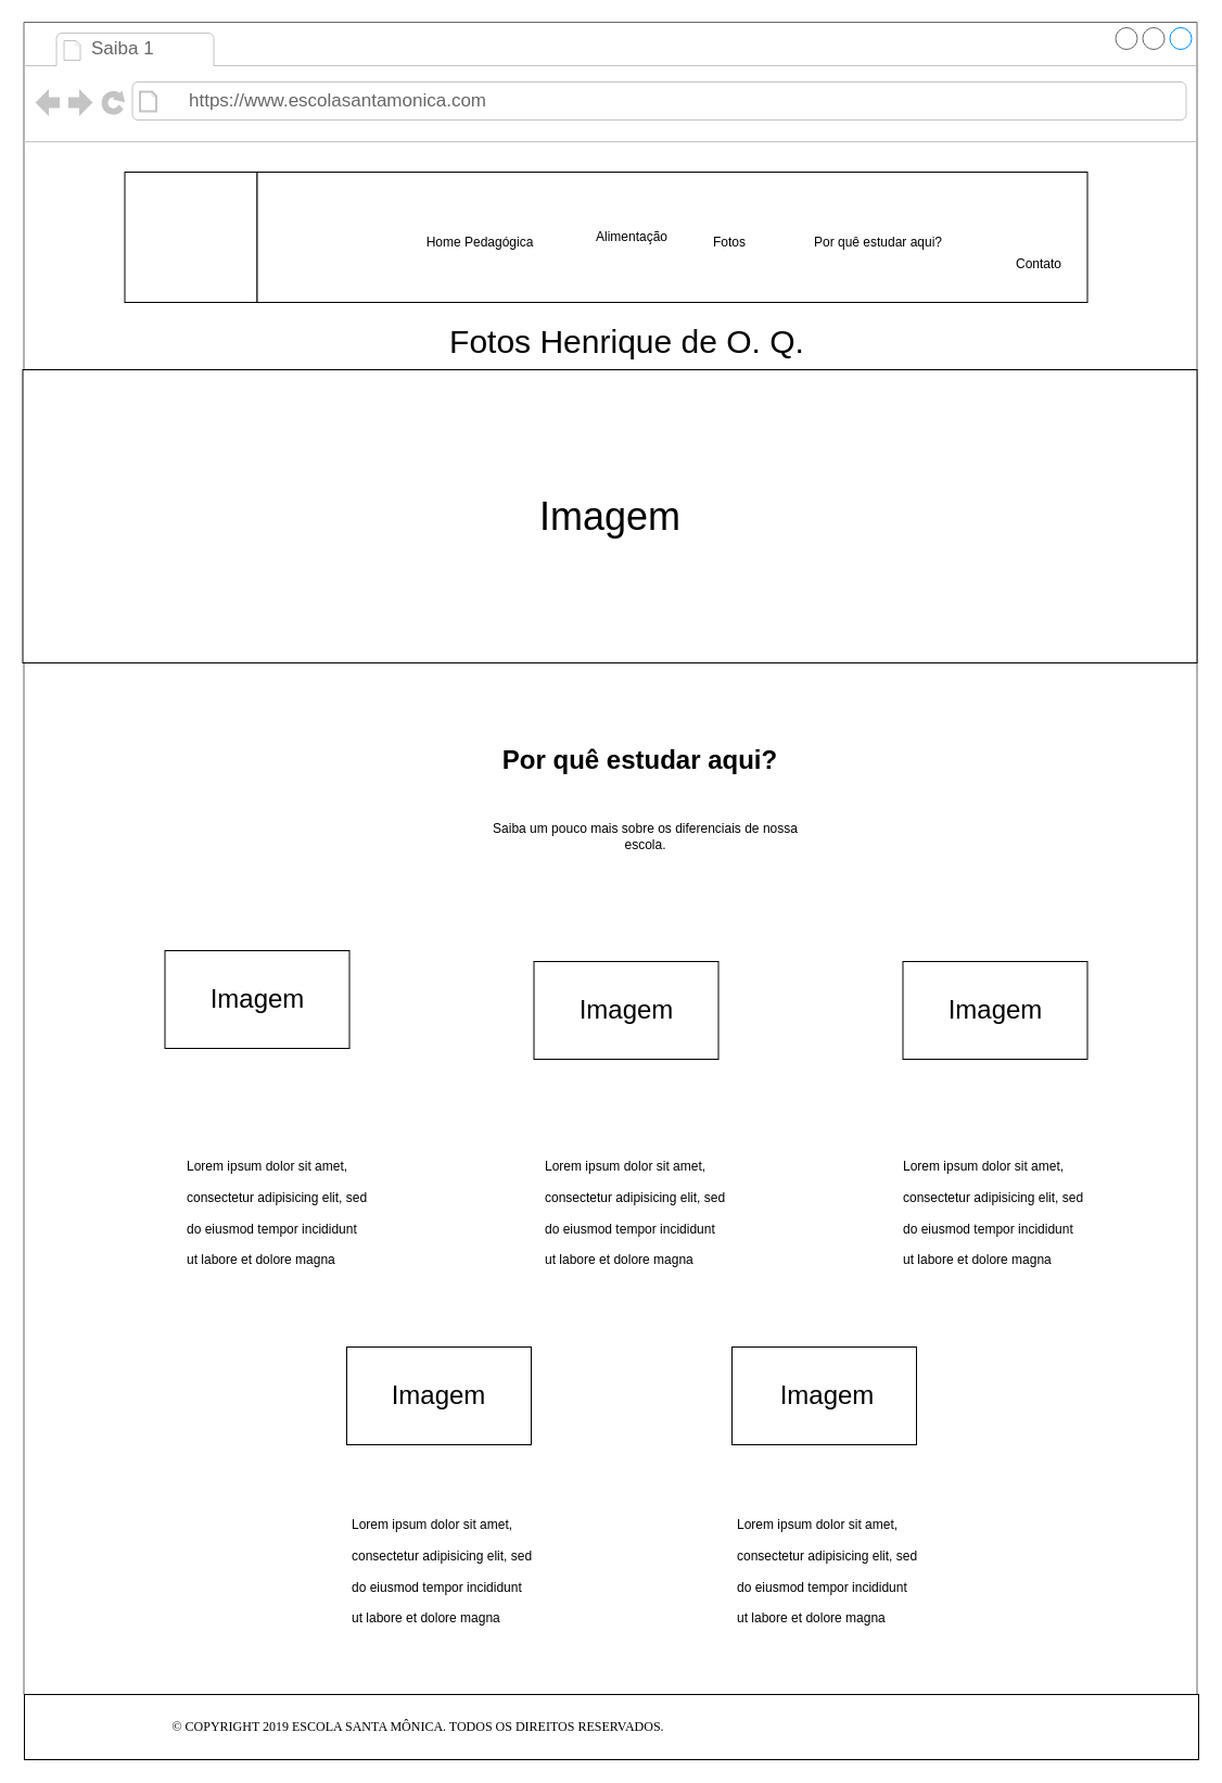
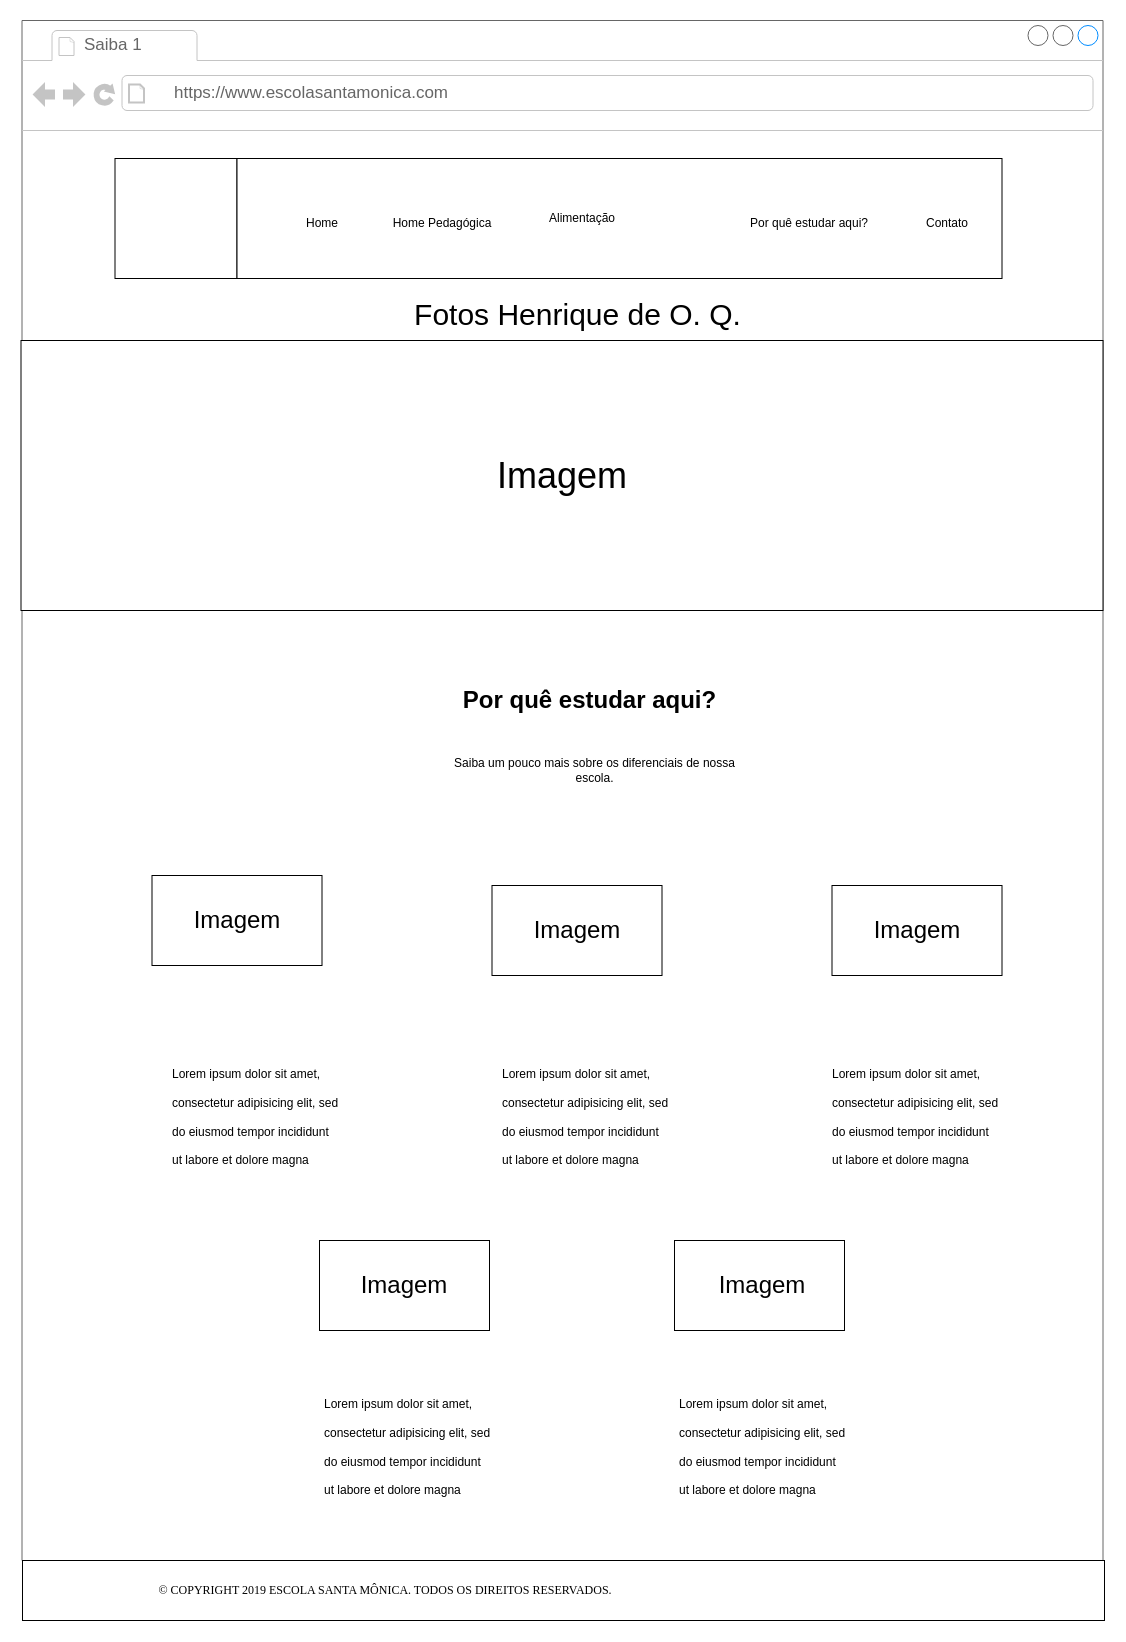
  <mxCell id="0" />
  <mxCell id="1" parent="0" />
  <mxCell id="2" value="" style="strokeWidth=1;shadow=0;dashed=0;align=center;html=1;shape=mxgraph.mockup.containers.browserWindow;rSize=0;strokeColor=#666666;mainText=,;recursiveResize=0;rounded=0;labelBackgroundColor=none;fontFamily=Verdana;fontSize=12;fontStyle=0" parent="1" vertex="1"><mxGeometry x="21.5" y="20" width="1081" height="1540" as="geometry" /></mxCell>
  <mxCell id="3" value="Saiba 1" style="strokeWidth=1;shadow=0;dashed=0;align=center;html=1;shape=mxgraph.mockup.containers.anchor;fontSize=17;fontColor=#666666;align=left;" parent="2" vertex="1"><mxGeometry x="60" y="12" width="110" height="26" as="geometry" /></mxCell>
  <mxCell id="4" value="https://www.escolasantamonica.com" style="strokeWidth=1;shadow=0;dashed=0;align=center;html=1;shape=mxgraph.mockup.containers.anchor;rSize=0;fontSize=17;fontColor=#666666;align=left;" parent="2" vertex="1"><mxGeometry x="150" y="60" width="250" height="26" as="geometry" /></mxCell>
  <mxCell id="5" value="" style="verticalLabelPosition=bottom;shadow=0;dashed=0;align=center;html=1;verticalAlign=top;strokeWidth=1;shape=mxgraph.mockup.markup.line;strokeColor=#999999;rounded=0;labelBackgroundColor=none;fillColor=#ffffff;fontFamily=Verdana;fontSize=12;fontColor=#000000;" parent="2" vertex="1"><mxGeometry y="310" width="1050" height="20" as="geometry" /></mxCell>
  <mxCell id="6" value="" style="verticalLabelPosition=bottom;shadow=0;dashed=0;align=center;html=1;verticalAlign=top;strokeWidth=1;shape=mxgraph.mockup.markup.line;strokeColor=#999999;rounded=0;labelBackgroundColor=none;fillColor=#ffffff;fontFamily=Verdana;fontSize=12;fontColor=#000000;" parent="2" vertex="1"><mxGeometry y="580" width="1050" height="20" as="geometry" /></mxCell>
  <mxCell id="7" value="" style="text;html=1;strokeColor=#000000;fillColor=#ffffff;align=center;verticalAlign=middle;whiteSpace=wrap;rounded=0;fontFamily=Helvetica;fontSize=12;fontColor=#000000;" parent="2" vertex="1"><mxGeometry x="93" y="138" width="122" height="120" as="geometry" /></mxCell>
  <mxCell id="8" value="" style="rounded=0;whiteSpace=wrap;html=1;" parent="2" vertex="1"><mxGeometry x="215" y="138" width="765" height="120" as="geometry" /></mxCell>
+ <mxCell id="9" value="Home" style="text;html=1;strokeColor=none;fillColor=none;align=center;verticalAlign=middle;whiteSpace=wrap;rounded=0;" parent="2" vertex="1"><mxGeometry x="280" y="193" width="40" height="20" as="geometry" /></mxCell>
  <mxCell id="10" value="Home Pedagógica" style="text;html=1;strokeColor=none;fillColor=none;align=center;verticalAlign=middle;whiteSpace=wrap;rounded=0;" parent="2" vertex="1"><mxGeometry x="350" y="193" width="140" height="20" as="geometry" /></mxCell>
  <mxCell id="11" value="Alimentação" style="text;html=1;strokeColor=none;fillColor=none;align=center;verticalAlign=middle;whiteSpace=wrap;rounded=0;" parent="2" vertex="1"><mxGeometry x="540" y="188" width="40" height="20" as="geometry" /></mxCell>
- <mxCell id="12" value="Fotos" style="text;html=1;strokeColor=none;fillColor=none;align=center;verticalAlign=middle;whiteSpace=wrap;rounded=0;" parent="2" vertex="1"><mxGeometry x="630" y="193" width="40" height="20" as="geometry" /></mxCell>
  <mxCell id="13" value="Por quê estudar aqui?" style="text;html=1;strokeColor=none;fillColor=none;align=center;verticalAlign=middle;whiteSpace=wrap;rounded=0;" parent="2" vertex="1"><mxGeometry x="717.5" y="192.5" width="140" height="20" as="geometry" /></mxCell>
- <mxCell id="14" value="Contato" style="text;html=1;strokeColor=none;fillColor=none;align=center;verticalAlign=middle;whiteSpace=wrap;rounded=0;" parent="2" vertex="1"><mxGeometry x="915" y="213" width="40" height="20" as="geometry" /></mxCell>
+ <mxCell id="14" value="Contato" style="text;html=1;strokeColor=none;fillColor=none;align=center;verticalAlign=middle;whiteSpace=wrap;rounded=0;" parent="2" vertex="1"><mxGeometry x="905" y="193" width="40" height="20" as="geometry" /></mxCell>
  <mxCell id="15" value="&lt;span style=&quot;font-size: 24px&quot;&gt;&lt;b&gt;Por quê estudar aqui?&lt;/b&gt;&lt;/span&gt;" style="text;html=1;strokeColor=none;fillColor=none;align=center;verticalAlign=middle;whiteSpace=wrap;rounded=0;" parent="2" vertex="1"><mxGeometry x="425" y="670" width="285" height="20" as="geometry" /></mxCell>
  <mxCell id="16" value="&lt;font style=&quot;font-size: 36px&quot;&gt;Imagem&lt;/font&gt;" style="rounded=0;whiteSpace=wrap;html=1;" parent="2" vertex="1"><mxGeometry x="-1" y="320" width="1082" height="270" as="geometry" /></mxCell>
  <mxCell id="17" value="" style="rounded=0;whiteSpace=wrap;html=1;" parent="2" vertex="1"><mxGeometry x="130" y="855" width="170" height="90" as="geometry" /></mxCell>
  <mxCell id="18" value="" style="rounded=0;whiteSpace=wrap;html=1;" parent="2" vertex="1"><mxGeometry x="470" y="865" width="170" height="90" as="geometry" /></mxCell>
  <mxCell id="19" value="" style="rounded=0;whiteSpace=wrap;html=1;" parent="2" vertex="1"><mxGeometry x="810" y="865" width="170" height="90" as="geometry" /></mxCell>
  <mxCell id="20" value="&lt;span style=&quot;font-size: 24px&quot;&gt;Imagem&lt;/span&gt;" style="text;html=1;strokeColor=none;fillColor=none;align=center;verticalAlign=middle;whiteSpace=wrap;rounded=0;" parent="2" vertex="1"><mxGeometry x="195" y="890" width="40" height="20" as="geometry" /></mxCell>
  <mxCell id="21" value="&lt;span style=&quot;font-size: 24px&quot;&gt;Imagem&lt;/span&gt;" style="text;html=1;strokeColor=none;fillColor=none;align=center;verticalAlign=middle;whiteSpace=wrap;rounded=0;" parent="2" vertex="1"><mxGeometry x="535" y="900" width="40" height="20" as="geometry" /></mxCell>
  <mxCell id="22" value="&lt;span style=&quot;font-size: 24px&quot;&gt;Imagem&lt;/span&gt;" style="text;html=1;strokeColor=none;fillColor=none;align=center;verticalAlign=middle;whiteSpace=wrap;rounded=0;" parent="2" vertex="1"><mxGeometry x="875" y="900" width="40" height="20" as="geometry" /></mxCell>
  <mxCell id="23" value="&lt;h1&gt;&lt;span style=&quot;font-weight: normal&quot;&gt;&lt;font style=&quot;font-size: 12px&quot;&gt;Lorem ipsum dolor sit amet, consectetur adipisicing elit, sed do eiusmod tempor incididunt ut labore et dolore magna aliqua.&lt;/font&gt;&lt;/span&gt;&lt;/h1&gt;" style="text;html=1;strokeColor=none;fillColor=none;spacing=5;spacingTop=-20;whiteSpace=wrap;overflow=hidden;rounded=0;" parent="2" vertex="1"><mxGeometry x="145" y="1030" width="175" height="130" as="geometry" /></mxCell>
  <mxCell id="24" value="&lt;h1&gt;&lt;span style=&quot;font-weight: normal&quot;&gt;&lt;font style=&quot;font-size: 12px&quot;&gt;Lorem ipsum dolor sit amet, consectetur adipisicing elit, sed do eiusmod tempor incididunt ut labore et dolore magna aliqua.&lt;/font&gt;&lt;/span&gt;&lt;/h1&gt;" style="text;html=1;strokeColor=none;fillColor=none;spacing=5;spacingTop=-20;whiteSpace=wrap;overflow=hidden;rounded=0;" parent="2" vertex="1"><mxGeometry x="475" y="1030" width="175" height="130" as="geometry" /></mxCell>
  <mxCell id="25" value="&lt;h1&gt;&lt;span style=&quot;font-weight: normal&quot;&gt;&lt;font style=&quot;font-size: 12px&quot;&gt;Lorem ipsum dolor sit amet, consectetur adipisicing elit, sed do eiusmod tempor incididunt ut labore et dolore magna aliqua.&lt;/font&gt;&lt;/span&gt;&lt;/h1&gt;" style="text;html=1;strokeColor=none;fillColor=none;spacing=5;spacingTop=-20;whiteSpace=wrap;overflow=hidden;rounded=0;" parent="2" vertex="1"><mxGeometry x="805" y="1030" width="175" height="130" as="geometry" /></mxCell>
  <mxCell id="26" value="Saiba um pouco mais sobre os diferenciais de nossa escola." style="text;html=1;strokeColor=none;fillColor=none;align=center;verticalAlign=middle;whiteSpace=wrap;rounded=0;" parent="2" vertex="1"><mxGeometry x="425" y="730" width="295" height="40" as="geometry" /></mxCell>
  <mxCell id="27" value="" style="rounded=0;whiteSpace=wrap;html=1;" parent="2" vertex="1"><mxGeometry x="297.5" y="1220" width="170" height="90" as="geometry" /></mxCell>
  <mxCell id="28" value="" style="rounded=0;whiteSpace=wrap;html=1;" parent="2" vertex="1"><mxGeometry x="652.5" y="1220" width="170" height="90" as="geometry" /></mxCell>
  <mxCell id="29" value="&lt;h1&gt;&lt;span style=&quot;font-weight: normal&quot;&gt;&lt;font style=&quot;font-size: 12px&quot;&gt;Lorem ipsum dolor sit amet, consectetur adipisicing elit, sed do eiusmod tempor incididunt ut labore et dolore magna aliqua.&lt;/font&gt;&lt;/span&gt;&lt;/h1&gt;" style="text;html=1;strokeColor=none;fillColor=none;spacing=5;spacingTop=-20;whiteSpace=wrap;overflow=hidden;rounded=0;" parent="2" vertex="1"><mxGeometry x="297.5" y="1360" width="175" height="130" as="geometry" /></mxCell>
  <mxCell id="30" value="&lt;h1&gt;&lt;span style=&quot;font-weight: normal&quot;&gt;&lt;font style=&quot;font-size: 12px&quot;&gt;Lorem ipsum dolor sit amet, consectetur adipisicing elit, sed do eiusmod tempor incididunt ut labore et dolore magna aliqua.&lt;/font&gt;&lt;/span&gt;&lt;/h1&gt;" style="text;html=1;strokeColor=none;fillColor=none;spacing=5;spacingTop=-20;whiteSpace=wrap;overflow=hidden;rounded=0;" parent="2" vertex="1"><mxGeometry x="652.5" y="1360" width="175" height="130" as="geometry" /></mxCell>
  <mxCell id="31" value="&lt;span style=&quot;font-size: 24px&quot;&gt;Imagem&lt;/span&gt;" style="text;html=1;strokeColor=none;fillColor=none;align=center;verticalAlign=middle;whiteSpace=wrap;rounded=0;" parent="2" vertex="1"><mxGeometry x="362.5" y="1255" width="40" height="20" as="geometry" /></mxCell>
  <mxCell id="32" value="&lt;span style=&quot;font-size: 24px&quot;&gt;Imagem&lt;/span&gt;" style="text;html=1;strokeColor=none;fillColor=none;align=center;verticalAlign=middle;whiteSpace=wrap;rounded=0;" parent="2" vertex="1"><mxGeometry x="720" y="1255" width="40" height="20" as="geometry" /></mxCell>
  <mxCell id="33" value="&lt;font style=&quot;font-size: 30px&quot;&gt;Fotos Henrique de O. Q.&lt;/font&gt;" style="text;html=1;align=center;" parent="2" vertex="1"><mxGeometry x="325" y="270" width="460" height="50" as="geometry" /></mxCell>
  <mxCell id="34" value="" style="rounded=0;whiteSpace=wrap;html=1;" parent="1" vertex="1"><mxGeometry x="22" y="1560" width="1082" height="60" as="geometry" /></mxCell>
  <mxCell id="35" value="&lt;span style=&quot;font-family: &amp;#34;londrina solid&amp;#34; , cursive ; text-transform: uppercase ; background-color: rgb(255 , 255 , 255)&quot;&gt;© COPYRIGHT 2019 ESCOLA SANTA MÔNICA. TODOS OS DIREITOS RESERVADOS.&lt;/span&gt;" style="text;html=1;strokeColor=none;fillColor=none;align=center;verticalAlign=middle;whiteSpace=wrap;rounded=0;" parent="1" vertex="1"><mxGeometry x="94" y="1580" width="582" height="20" as="geometry" /></mxCell>
